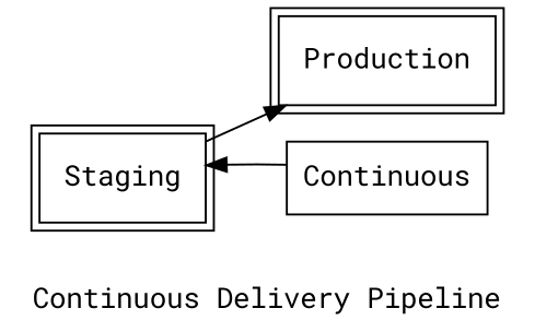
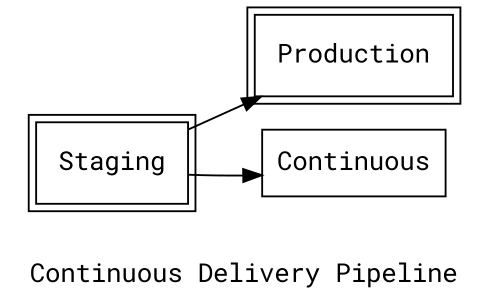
  digraph {
    fontname="Roboto Mono"
    label="Continuous Delivery Pipeline"
    rankdir=LR
    node [fontname="Roboto Mono" peripheries=2 shape=box]
    edge [fontname="Roboto Mono"]
    Staging
    Production
    Continuous [peripheries=""]
    Staging -> Production
-   Continuous -> Staging
+   Staging -> Continuous
  }
